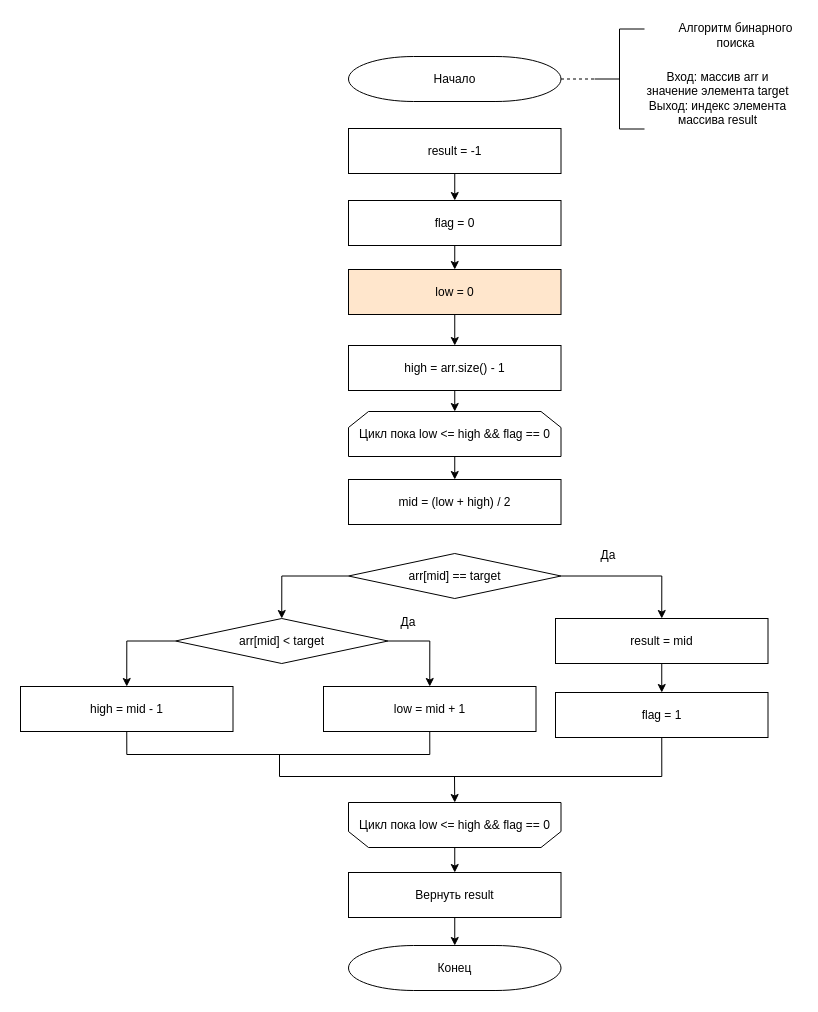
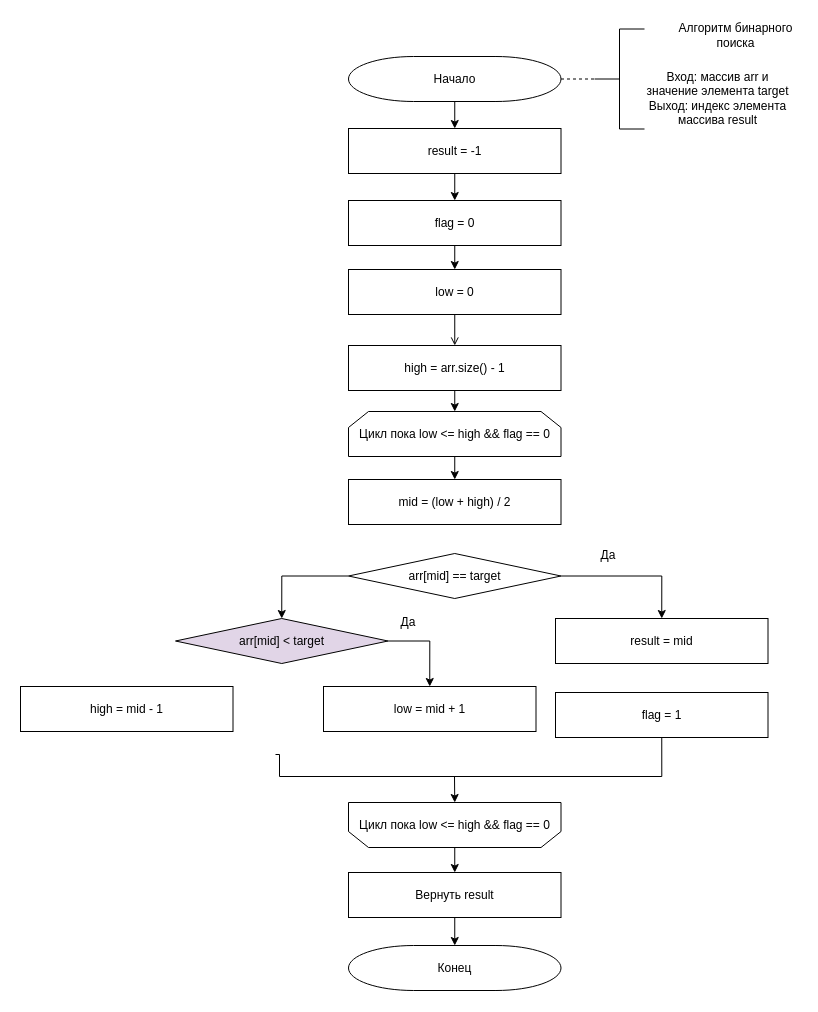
  <mxCell id="0" />
  <mxCell id="1" parent="0" />
  <mxCell id="2" value="Начало" style="strokeWidth=1;html=1;shape=mxgraph.flowchart.terminator;whiteSpace=wrap;rotation=0;" parent="1" vertex="1"><mxGeometry x="348" y="56" width="212.5" height="45" as="geometry" /></mxCell>
  <mxCell id="3" value="Цикл пока low &amp;lt;= high &amp;amp;&amp;amp; flag == 0" style="shape=loopLimit;whiteSpace=wrap;html=1;rotation=0;" parent="1" vertex="1"><mxGeometry x="348" y="411" width="212.5" height="45" as="geometry" /></mxCell>
- <mxCell id="4" value="low = 0" style="rounded=0;whiteSpace=wrap;html=1;rotation=0;fillColor=#ffe6cc;" parent="1" vertex="1"><mxGeometry x="348" y="269" width="212.5" height="45" as="geometry" /></mxCell>
+ <mxCell id="4" value="low = 0" style="rounded=0;whiteSpace=wrap;html=1;rotation=0;" parent="1" vertex="1"><mxGeometry x="348" y="269" width="212.5" height="45" as="geometry" /></mxCell>
  <mxCell id="5" value="Цикл пока low &amp;lt;= high &amp;amp;&amp;amp; flag == 0" style="shape=loopLimit;whiteSpace=wrap;html=1;strokeColor=default;fontFamily=Helvetica;fontSize=12;fontColor=default;fillColor=default;rotation=0;direction=west;" parent="1" vertex="1"><mxGeometry x="348" y="802" width="212.5" height="45" as="geometry" /></mxCell>
- <mxCell id="6" value="" style="endArrow=classic;html=1;rounded=0;fontFamily=Helvetica;fontSize=12;fontColor=default;exitX=0.5;exitY=1;exitDx=0;exitDy=0;entryX=0.5;entryY=0;entryDx=0;entryDy=0;" parent="1" source="4" target="12" edge="1"><mxGeometry width="50" height="50" relative="1" as="geometry"><mxPoint x="736" y="318" as="sourcePoint" /><mxPoint x="429.75" y="208" as="targetPoint" /></mxGeometry></mxCell>
+ <mxCell id="6" value="" style="endArrow=open;html=1;rounded=0;fontFamily=Helvetica;fontSize=12;fontColor=default;exitX=0.5;exitY=1;exitDx=0;exitDy=0;entryX=0.5;entryY=0;entryDx=0;entryDy=0;" parent="1" source="4" target="12" edge="1"><mxGeometry width="50" height="50" relative="1" as="geometry"><mxPoint x="736" y="318" as="sourcePoint" /><mxPoint x="429.75" y="208" as="targetPoint" /></mxGeometry></mxCell>
  <mxCell id="7" value="" style="strokeWidth=1;html=1;shape=mxgraph.flowchart.annotation_2;align=left;labelPosition=right;pointerEvents=1;" parent="1" vertex="1"><mxGeometry x="594" y="28.5" width="50" height="100" as="geometry" /></mxCell>
  <mxCell id="8" value="" style="endArrow=none;dashed=1;html=1;rounded=0;exitX=1;exitY=0.5;exitDx=0;exitDy=0;exitPerimeter=0;entryX=0;entryY=0.5;entryDx=0;entryDy=0;entryPerimeter=0;" parent="1" source="2" target="7" edge="1"><mxGeometry width="50" height="50" relative="1" as="geometry"><mxPoint x="775" y="376" as="sourcePoint" /><mxPoint x="825" y="326" as="targetPoint" /></mxGeometry></mxCell>
  <mxCell id="9" value="Алгоритм бинарного поиска" style="text;html=1;strokeColor=none;fillColor=none;align=center;verticalAlign=middle;whiteSpace=wrap;rounded=0;" parent="1" vertex="1"><mxGeometry x="675" y="20" width="121" height="30" as="geometry" /></mxCell>
  <mxCell id="10" value="Вход: массив arr и значение элемента target&lt;br&gt;Выход: индекс элемента массива result" style="text;html=1;strokeColor=none;fillColor=none;align=center;verticalAlign=middle;whiteSpace=wrap;rounded=0;" parent="1" vertex="1"><mxGeometry x="641" y="83" width="153" height="30" as="geometry" /></mxCell>
  <mxCell id="11" value="Конец" style="strokeWidth=1;html=1;shape=mxgraph.flowchart.terminator;whiteSpace=wrap;rotation=0;" parent="1" vertex="1"><mxGeometry x="348" y="945" width="212.5" height="45" as="geometry" /></mxCell>
  <mxCell id="12" value="high = arr.size() - 1" style="rounded=0;whiteSpace=wrap;html=1;rotation=0;" parent="1" vertex="1"><mxGeometry x="348" y="345" width="212.5" height="45" as="geometry" /></mxCell>
  <mxCell id="13" value="" style="endArrow=classic;html=1;rounded=0;entryX=0.5;entryY=0;entryDx=0;entryDy=0;exitX=0.5;exitY=1;exitDx=0;exitDy=0;" parent="1" source="12" target="3" edge="1"><mxGeometry width="50" height="50" relative="1" as="geometry"><mxPoint x="656" y="380" as="sourcePoint" /><mxPoint x="432.25" y="225" as="targetPoint" /></mxGeometry></mxCell>
  <mxCell id="14" value="mid = (low + high) / 2" style="rounded=0;whiteSpace=wrap;html=1;rotation=0;" parent="1" vertex="1"><mxGeometry x="348" y="479" width="212.5" height="45" as="geometry" /></mxCell>
  <mxCell id="15" value="arr[mid] == target" style="rhombus;whiteSpace=wrap;html=1;rotation=0;" parent="1" vertex="1"><mxGeometry x="348" y="553" width="212.5" height="45" as="geometry" /></mxCell>
  <mxCell id="16" value="" style="endArrow=classic;html=1;rounded=0;entryX=0.5;entryY=0;entryDx=0;entryDy=0;exitX=0.5;exitY=1;exitDx=0;exitDy=0;" parent="1" source="3" target="14" edge="1"><mxGeometry width="50" height="50" relative="1" as="geometry"><mxPoint x="454.25" y="453" as="sourcePoint" /><mxPoint x="536" y="505" as="targetPoint" /></mxGeometry></mxCell>
  <mxCell id="17" value="result = mid" style="rounded=0;whiteSpace=wrap;html=1;rotation=0;" parent="1" vertex="1"><mxGeometry x="555" y="618" width="212.5" height="45" as="geometry" /></mxCell>
  <mxCell id="18" value="low = mid + 1" style="rounded=0;whiteSpace=wrap;html=1;rotation=0;" parent="1" vertex="1"><mxGeometry x="323" y="686" width="212.5" height="45" as="geometry" /></mxCell>
- <mxCell id="19" value="arr[mid] &amp;lt; target" style="rhombus;whiteSpace=wrap;html=1;rotation=0;" parent="1" vertex="1"><mxGeometry x="175" y="618" width="212.5" height="45" as="geometry" /></mxCell>
+ <mxCell id="19" value="arr[mid] &amp;lt; target" style="rhombus;whiteSpace=wrap;html=1;rotation=0;fillColor=#e1d5e7;" parent="1" vertex="1"><mxGeometry x="175" y="618" width="212.5" height="45" as="geometry" /></mxCell>
  <mxCell id="20" value="" style="endArrow=classic;html=1;rounded=0;entryX=0.5;entryY=0;entryDx=0;entryDy=0;exitX=1;exitY=0.5;exitDx=0;exitDy=0;edgeStyle=orthogonalEdgeStyle;" parent="1" source="15" target="17" edge="1"><mxGeometry width="50" height="50" relative="1" as="geometry"><mxPoint x="486" y="565" as="sourcePoint" /><mxPoint x="536" y="515" as="targetPoint" /></mxGeometry></mxCell>
  <mxCell id="21" value="" style="endArrow=classic;html=1;rounded=0;entryX=0.5;entryY=0;entryDx=0;entryDy=0;exitX=0;exitY=0.5;exitDx=0;exitDy=0;edgeStyle=orthogonalEdgeStyle;" parent="1" source="15" target="19" edge="1"><mxGeometry width="50" height="50" relative="1" as="geometry"><mxPoint x="486" y="565" as="sourcePoint" /><mxPoint x="536" y="515" as="targetPoint" /></mxGeometry></mxCell>
  <mxCell id="22" value="high = mid - 1" style="rounded=0;whiteSpace=wrap;html=1;rotation=0;" parent="1" vertex="1"><mxGeometry x="20" y="686" width="212.5" height="45" as="geometry" /></mxCell>
  <mxCell id="23" value="" style="endArrow=classic;html=1;rounded=0;entryX=0.5;entryY=0;entryDx=0;entryDy=0;exitX=1;exitY=0.5;exitDx=0;exitDy=0;edgeStyle=orthogonalEdgeStyle;" parent="1" source="19" target="18" edge="1"><mxGeometry width="50" height="50" relative="1" as="geometry"><mxPoint x="486" y="565" as="sourcePoint" /><mxPoint x="536" y="515" as="targetPoint" /></mxGeometry></mxCell>
- <mxCell id="24" value="" style="endArrow=classic;html=1;rounded=0;entryX=0.5;entryY=0;entryDx=0;entryDy=0;exitX=0;exitY=0.5;exitDx=0;exitDy=0;edgeStyle=orthogonalEdgeStyle;" parent="1" source="19" target="22" edge="1"><mxGeometry width="50" height="50" relative="1" as="geometry"><mxPoint x="447" y="565" as="sourcePoint" /><mxPoint x="497" y="515" as="targetPoint" /></mxGeometry></mxCell>
  <mxCell id="25" value="Да" style="text;html=1;strokeColor=none;fillColor=none;align=center;verticalAlign=middle;whiteSpace=wrap;rounded=0;" parent="1" vertex="1"><mxGeometry x="578" y="540" width="60" height="30" as="geometry" /></mxCell>
  <mxCell id="26" value="Да" style="text;html=1;strokeColor=none;fillColor=none;align=center;verticalAlign=middle;whiteSpace=wrap;rounded=0;" parent="1" vertex="1"><mxGeometry x="378" y="607" width="60" height="30" as="geometry" /></mxCell>
- <mxCell id="27" value="" style="endArrow=none;html=1;rounded=0;entryX=0.5;entryY=1;entryDx=0;entryDy=0;exitX=0.5;exitY=1;exitDx=0;exitDy=0;edgeStyle=orthogonalEdgeStyle;" parent="1" source="18" target="22" edge="1"><mxGeometry width="50" height="50" relative="1" as="geometry"><mxPoint x="436" y="800" as="sourcePoint" /><mxPoint x="497" y="681" as="targetPoint" /><Array as="points"><mxPoint x="429" y="754" /><mxPoint x="126" y="754" /></Array></mxGeometry></mxCell>
  <mxCell id="28" value="" style="endArrow=none;html=1;rounded=0;edgeStyle=orthogonalEdgeStyle;entryX=0.5;entryY=1;entryDx=0;entryDy=0;" parent="1" target="36" edge="1"><mxGeometry width="50" height="50" relative="1" as="geometry"><mxPoint x="275" y="754" as="sourcePoint" /><mxPoint x="454" y="776" as="targetPoint" /><Array as="points"><mxPoint x="279" y="754" /><mxPoint x="279" y="776" /><mxPoint x="661" y="776" /></Array></mxGeometry></mxCell>
  <mxCell id="29" value="" style="endArrow=classic;html=1;rounded=0;entryX=0.5;entryY=1;entryDx=0;entryDy=0;" parent="1" target="5" edge="1"><mxGeometry width="50" height="50" relative="1" as="geometry"><mxPoint x="454" y="776" as="sourcePoint" /><mxPoint x="524" y="679" as="targetPoint" /></mxGeometry></mxCell>
  <mxCell id="30" value="" style="endArrow=classic;html=1;rounded=0;entryX=0.5;entryY=0;entryDx=0;entryDy=0;entryPerimeter=0;exitX=0.5;exitY=1;exitDx=0;exitDy=0;" parent="1" source="38" target="11" edge="1"><mxGeometry width="50" height="50" relative="1" as="geometry"><mxPoint x="535" y="819" as="sourcePoint" /><mxPoint x="585" y="769" as="targetPoint" /></mxGeometry></mxCell>
  <mxCell id="31" value="flag = 0" style="rounded=0;whiteSpace=wrap;html=1;rotation=0;" parent="1" vertex="1"><mxGeometry x="348" y="200" width="212.5" height="45" as="geometry" /></mxCell>
  <mxCell id="32" value="" style="endArrow=classic;html=1;rounded=0;entryX=0.5;entryY=0;entryDx=0;entryDy=0;exitX=0.5;exitY=1;exitDx=0;exitDy=0;" parent="1" source="31" target="4" edge="1"><mxGeometry width="50" height="50" relative="1" as="geometry"><mxPoint x="440" y="377" as="sourcePoint" /><mxPoint x="490" y="327" as="targetPoint" /></mxGeometry></mxCell>
  <mxCell id="33" value="result = -1" style="rounded=0;whiteSpace=wrap;html=1;rotation=0;" parent="1" vertex="1"><mxGeometry x="348" y="128" width="212.5" height="45" as="geometry" /></mxCell>
  <mxCell id="34" value="" style="endArrow=classic;html=1;rounded=0;entryX=0.5;entryY=0;entryDx=0;entryDy=0;exitX=0.5;exitY=1;exitDx=0;exitDy=0;" parent="1" source="33" target="31" edge="1"><mxGeometry width="50" height="50" relative="1" as="geometry"><mxPoint x="440" y="426" as="sourcePoint" /><mxPoint x="490" y="376" as="targetPoint" /></mxGeometry></mxCell>
+ <mxCell id="35" value="" style="endArrow=classic;html=1;rounded=0;entryX=0.5;entryY=0;entryDx=0;entryDy=0;exitX=0.5;exitY=1;exitDx=0;exitDy=0;exitPerimeter=0;" parent="1" source="2" target="33" edge="1"><mxGeometry width="50" height="50" relative="1" as="geometry"><mxPoint x="440" y="426" as="sourcePoint" /><mxPoint x="490" y="376" as="targetPoint" /></mxGeometry></mxCell>
  <mxCell id="36" value="flag = 1" style="rounded=0;whiteSpace=wrap;html=1;rotation=0;" parent="1" vertex="1"><mxGeometry x="555" y="692" width="212.5" height="45" as="geometry" /></mxCell>
- <mxCell id="37" value="" style="endArrow=classic;html=1;rounded=0;entryX=0.5;entryY=0;entryDx=0;entryDy=0;exitX=0.5;exitY=1;exitDx=0;exitDy=0;" parent="1" source="17" target="36" edge="1"><mxGeometry width="50" height="50" relative="1" as="geometry"><mxPoint x="440" y="766" as="sourcePoint" /><mxPoint x="490" y="716" as="targetPoint" /></mxGeometry></mxCell>
  <mxCell id="38" value="Вернуть result" style="rounded=0;whiteSpace=wrap;html=1;rotation=0;" parent="1" vertex="1"><mxGeometry x="348" y="872" width="212.5" height="45" as="geometry" /></mxCell>
  <mxCell id="39" value="" style="endArrow=classic;html=1;rounded=0;entryX=0.5;entryY=0;entryDx=0;entryDy=0;exitX=0.5;exitY=0;exitDx=0;exitDy=0;" parent="1" source="5" target="38" edge="1"><mxGeometry width="50" height="50" relative="1" as="geometry"><mxPoint x="440" y="780" as="sourcePoint" /><mxPoint x="490" y="730" as="targetPoint" /></mxGeometry></mxCell>
